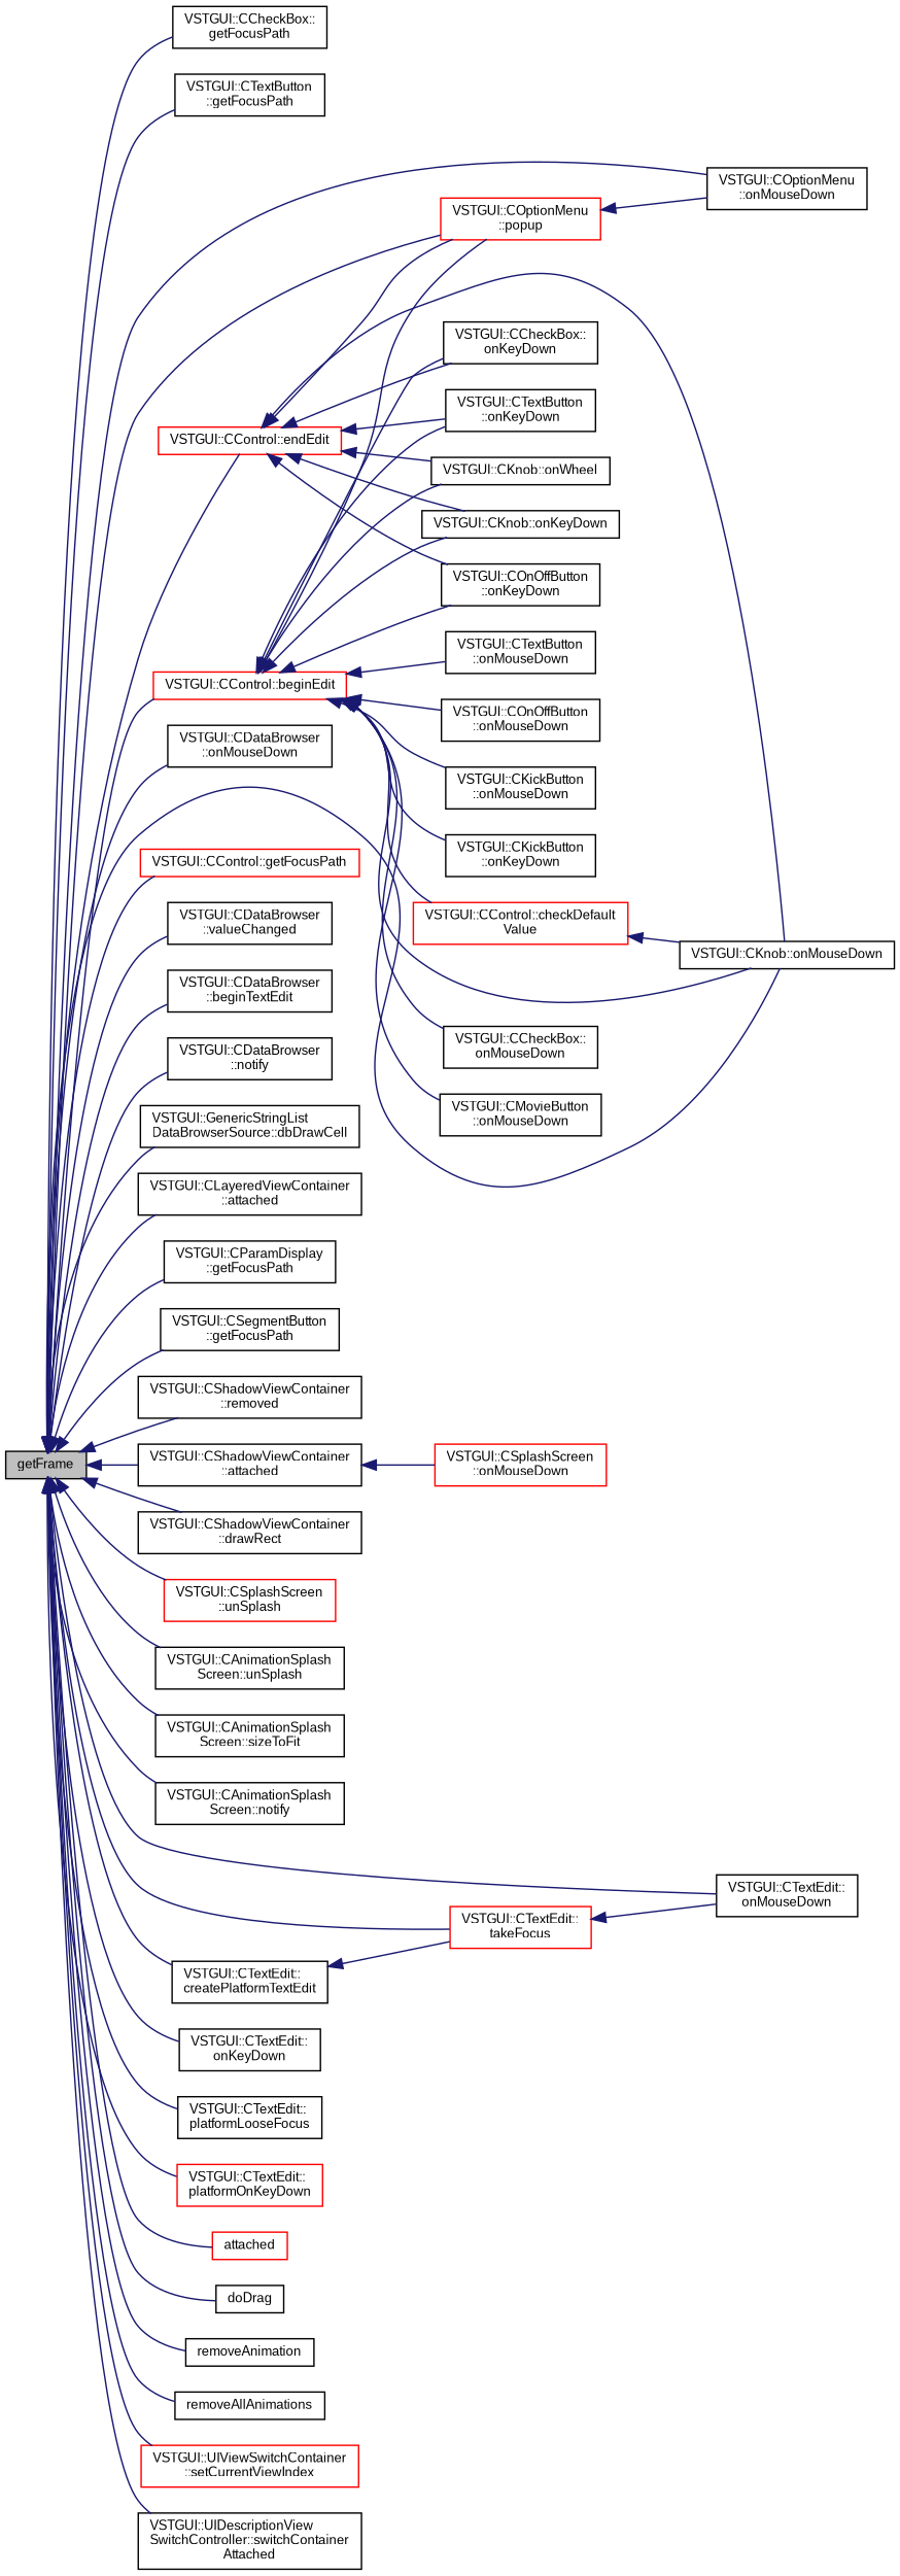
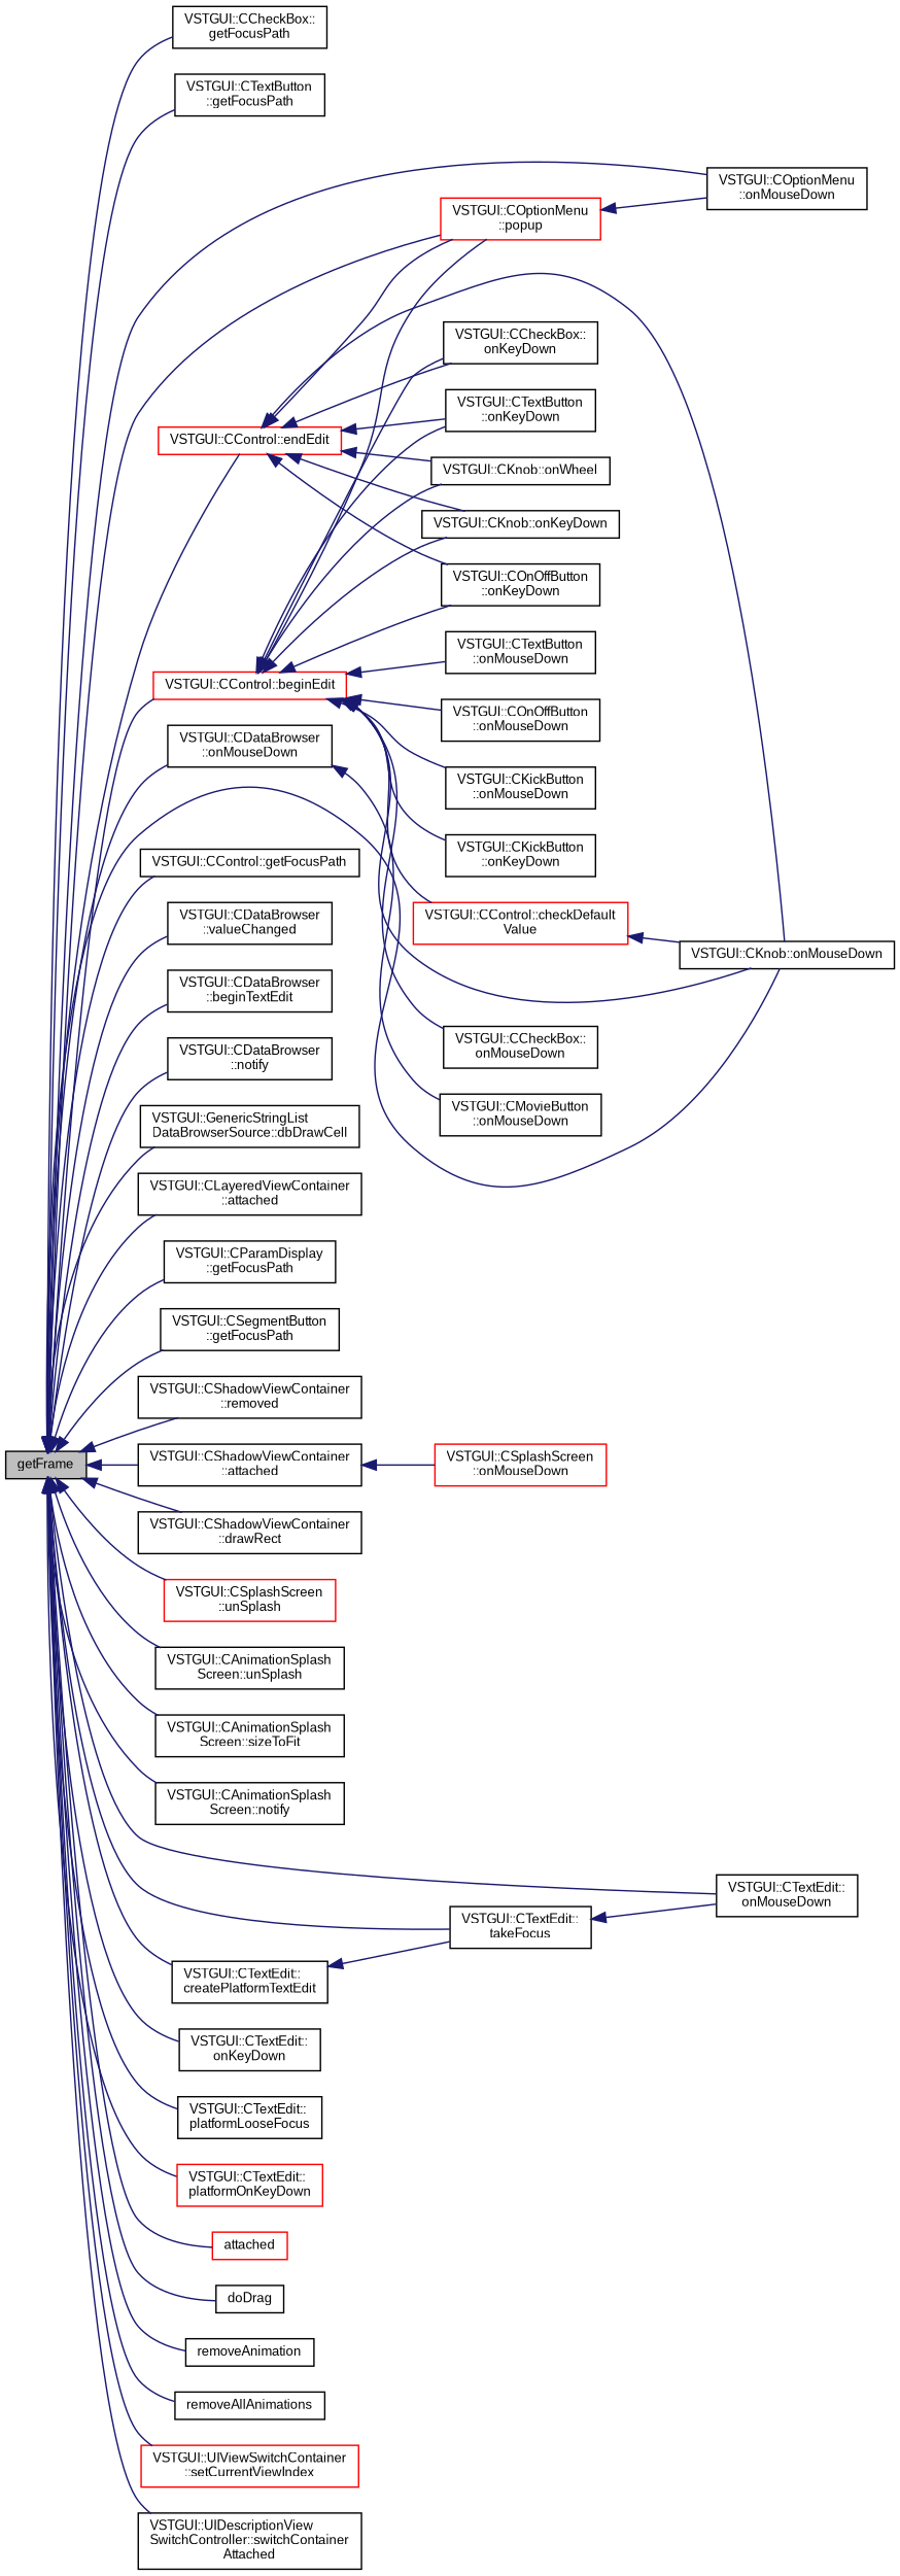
  digraph {
    rankdir=LR
    node [color=black fontname=Arial fontsize=9 shape=record]
    edge [color=midnightblue dir=back fontname=Arial fontsize=9 labelfontname=Arial labelfontsize=9 style=solid]
    n1 [fillcolor=grey75 fontcolor=black height=0.2 label=getFrame style=filled width=0.4]
    n2 [height=0.2 label="VSTGUI::CCheckBox::\lgetFocusPath" width=0.4]
    n3 [height=0.2 label="VSTGUI::CTextButton\l::getFocusPath" width=0.4]
    n4 [color=red height=0.2 label="VSTGUI::CControl::beginEdit" width=0.4]
    n5 [height=0.2 label="VSTGUI::CKnob::onMouseDown" width=0.4]
    n6 [color=red height=0.2 label="VSTGUI::COptionMenu\l::popup" width=0.4]
    n7 [height=0.2 label="VSTGUI::COptionMenu\l::onMouseDown" width=0.4]
    n8 [color=red height=0.2 label="VSTGUI::CControl::endEdit" width=0.4]
-   n9 [color=red height=0.2 label="VSTGUI::CControl::getFocusPath" width=0.4]
+   n9 [height=0.2 label="VSTGUI::CControl::getFocusPath" width=0.4]
    n10 [height=0.2 label="VSTGUI::CDataBrowser\l::onMouseDown" width=0.4]
    n11 [height=0.2 label="VSTGUI::CDataBrowser\l::valueChanged" width=0.4]
    n12 [height=0.2 label="VSTGUI::CDataBrowser\l::beginTextEdit" width=0.4]
    n13 [height=0.2 label="VSTGUI::CDataBrowser\l::notify" width=0.4]
    n14 [height=0.2 label="VSTGUI::GenericStringList\lDataBrowserSource::dbDrawCell" width=0.4]
    n15 [height=0.2 label="VSTGUI::CLayeredViewContainer\l::attached" width=0.4]
    n16 [height=0.2 label="VSTGUI::CParamDisplay\l::getFocusPath" width=0.4]
    n17 [height=0.2 label="VSTGUI::CSegmentButton\l::getFocusPath" width=0.4]
    n18 [height=0.2 label="VSTGUI::CShadowViewContainer\l::removed" width=0.4]
    n19 [height=0.2 label="VSTGUI::CShadowViewContainer\l::attached" width=0.4]
    n20 [height=0.2 label="VSTGUI::CShadowViewContainer\l::drawRect" width=0.4]
    n21 [color=red height=0.2 label="VSTGUI::CSplashScreen\l::unSplash" width=0.4]
    n22 [height=0.2 label="VSTGUI::CAnimationSplash\lScreen::unSplash" width=0.4]
    n23 [height=0.2 label="VSTGUI::CAnimationSplash\lScreen::sizeToFit" width=0.4]
    n24 [height=0.2 label="VSTGUI::CAnimationSplash\lScreen::notify" width=0.4]
    n25 [height=0.2 label="VSTGUI::CTextEdit::\lonMouseDown" width=0.4]
    n26 [height=0.2 label="VSTGUI::CTextEdit::\lonKeyDown" width=0.4]
    n27 [height=0.2 label="VSTGUI::CTextEdit::\lplatformLooseFocus" width=0.4]
    n28 [color=red height=0.2 label="VSTGUI::CTextEdit::\lplatformOnKeyDown" width=0.4]
    n29 [height=0.2 label="VSTGUI::CTextEdit::\lcreatePlatformTextEdit" width=0.4]
-   n30 [color=red height=0.2 label="VSTGUI::CTextEdit::\ltakeFocus" width=0.4]
+   n30 [height=0.2 label="VSTGUI::CTextEdit::\ltakeFocus" width=0.4]
    n31 [color=red height=0.2 label=attached width=0.4]
    n32 [height=0.2 label=doDrag width=0.4]
    n33 [height=0.2 label=removeAnimation width=0.4]
    n34 [height=0.2 label=removeAllAnimations width=0.4]
    n35 [color=red height=0.2 label="VSTGUI::UIViewSwitchContainer\l::setCurrentViewIndex" width=0.4]
    n36 [height=0.2 label="VSTGUI::UIDescriptionView\lSwitchController::switchContainer\lAttached" width=0.4]
    n37 [height=0.2 label="VSTGUI::COnOffButton\l::onMouseDown" width=0.4]
    n38 [height=0.2 label="VSTGUI::COnOffButton\l::onKeyDown" width=0.4]
    n39 [height=0.2 label="VSTGUI::CKickButton\l::onMouseDown" width=0.4]
    n40 [height=0.2 label="VSTGUI::CKickButton\l::onKeyDown" width=0.4]
    n41 [height=0.2 label="VSTGUI::CCheckBox::\lonMouseDown" width=0.4]
    n42 [height=0.2 label="VSTGUI::CCheckBox::\lonKeyDown" width=0.4]
    n43 [height=0.2 label="VSTGUI::CTextButton\l::onMouseDown" width=0.4]
    n44 [height=0.2 label="VSTGUI::CTextButton\l::onKeyDown" width=0.4]
    n45 [color=red height=0.2 label="VSTGUI::CControl::checkDefault\lValue" width=0.4]
    n46 [height=0.2 label="VSTGUI::CKnob::onWheel" width=0.4]
    n47 [height=0.2 label="VSTGUI::CKnob::onKeyDown" width=0.4]
    n48 [height=0.2 label="VSTGUI::CMovieButton\l::onMouseDown" width=0.4]
    n49 [color=red height=0.2 label="VSTGUI::CSplashScreen\l::onMouseDown" width=0.4]
    n1 -> n2
    n1 -> n3
    n1 -> n4
    n1 -> n5
    n1 -> n6
    n1 -> n7
    n1 -> n8
    n1 -> n9
    n1 -> n10
    n1 -> n11
    n1 -> n12
    n1 -> n13
    n1 -> n14
    n1 -> n15
    n1 -> n16
    n1 -> n17
    n1 -> n18
    n1 -> n19
    n1 -> n20
    n1 -> n21
    n1 -> n22
    n1 -> n23
    n1 -> n24
    n1 -> n25
    n1 -> n26
    n1 -> n27
    n1 -> n28
    n1 -> n29
    n1 -> n30
    n1 -> n31
    n1 -> n32
    n1 -> n33
    n1 -> n34
    n1 -> n35
    n1 -> n36
    n4 -> n5
    n4 -> n6
    n4 -> n37
    n4 -> n38
    n4 -> n39
    n4 -> n40
    n4 -> n41
    n4 -> n42
    n4 -> n43
    n4 -> n44
    n4 -> n45
    n4 -> n46
    n4 -> n47
-   n4 -> n48
+   n10 -> n48
    n6 -> n7
    n8 -> n5
    n8 -> n6
    n8 -> n38
    n8 -> n42
    n8 -> n44
    n8 -> n46
    n8 -> n47
    n19 -> n49
    n29 -> n30
    n30 -> n25
    n45 -> n5
  }
